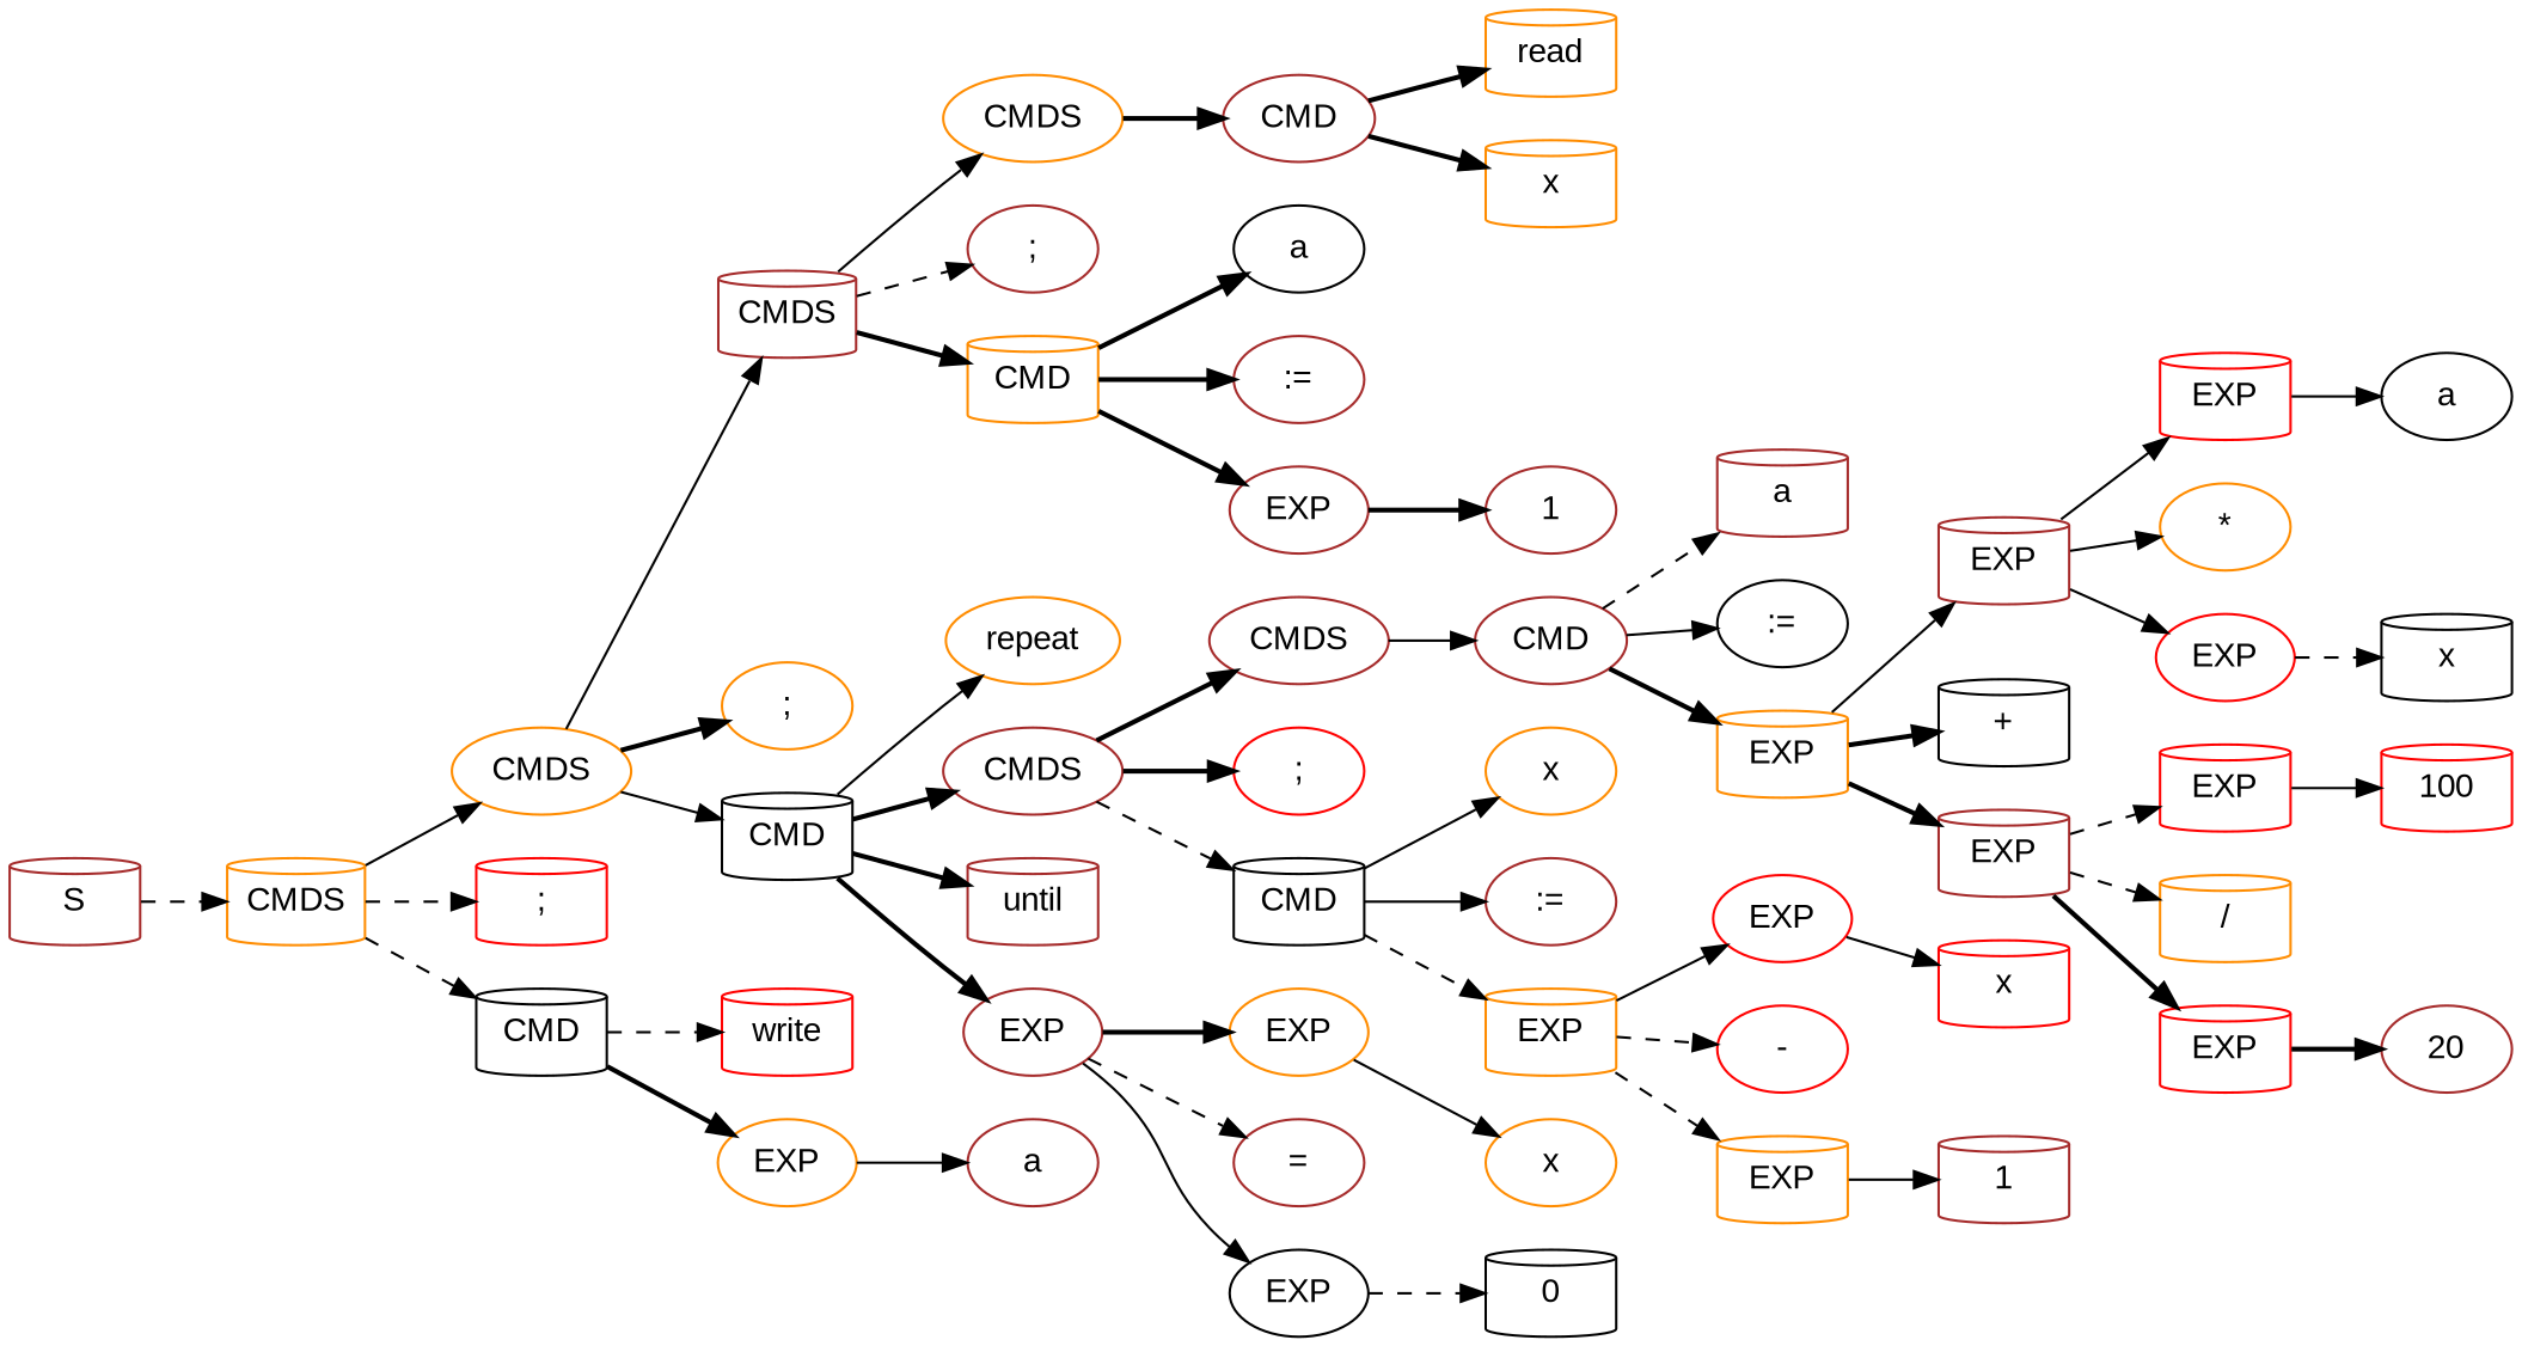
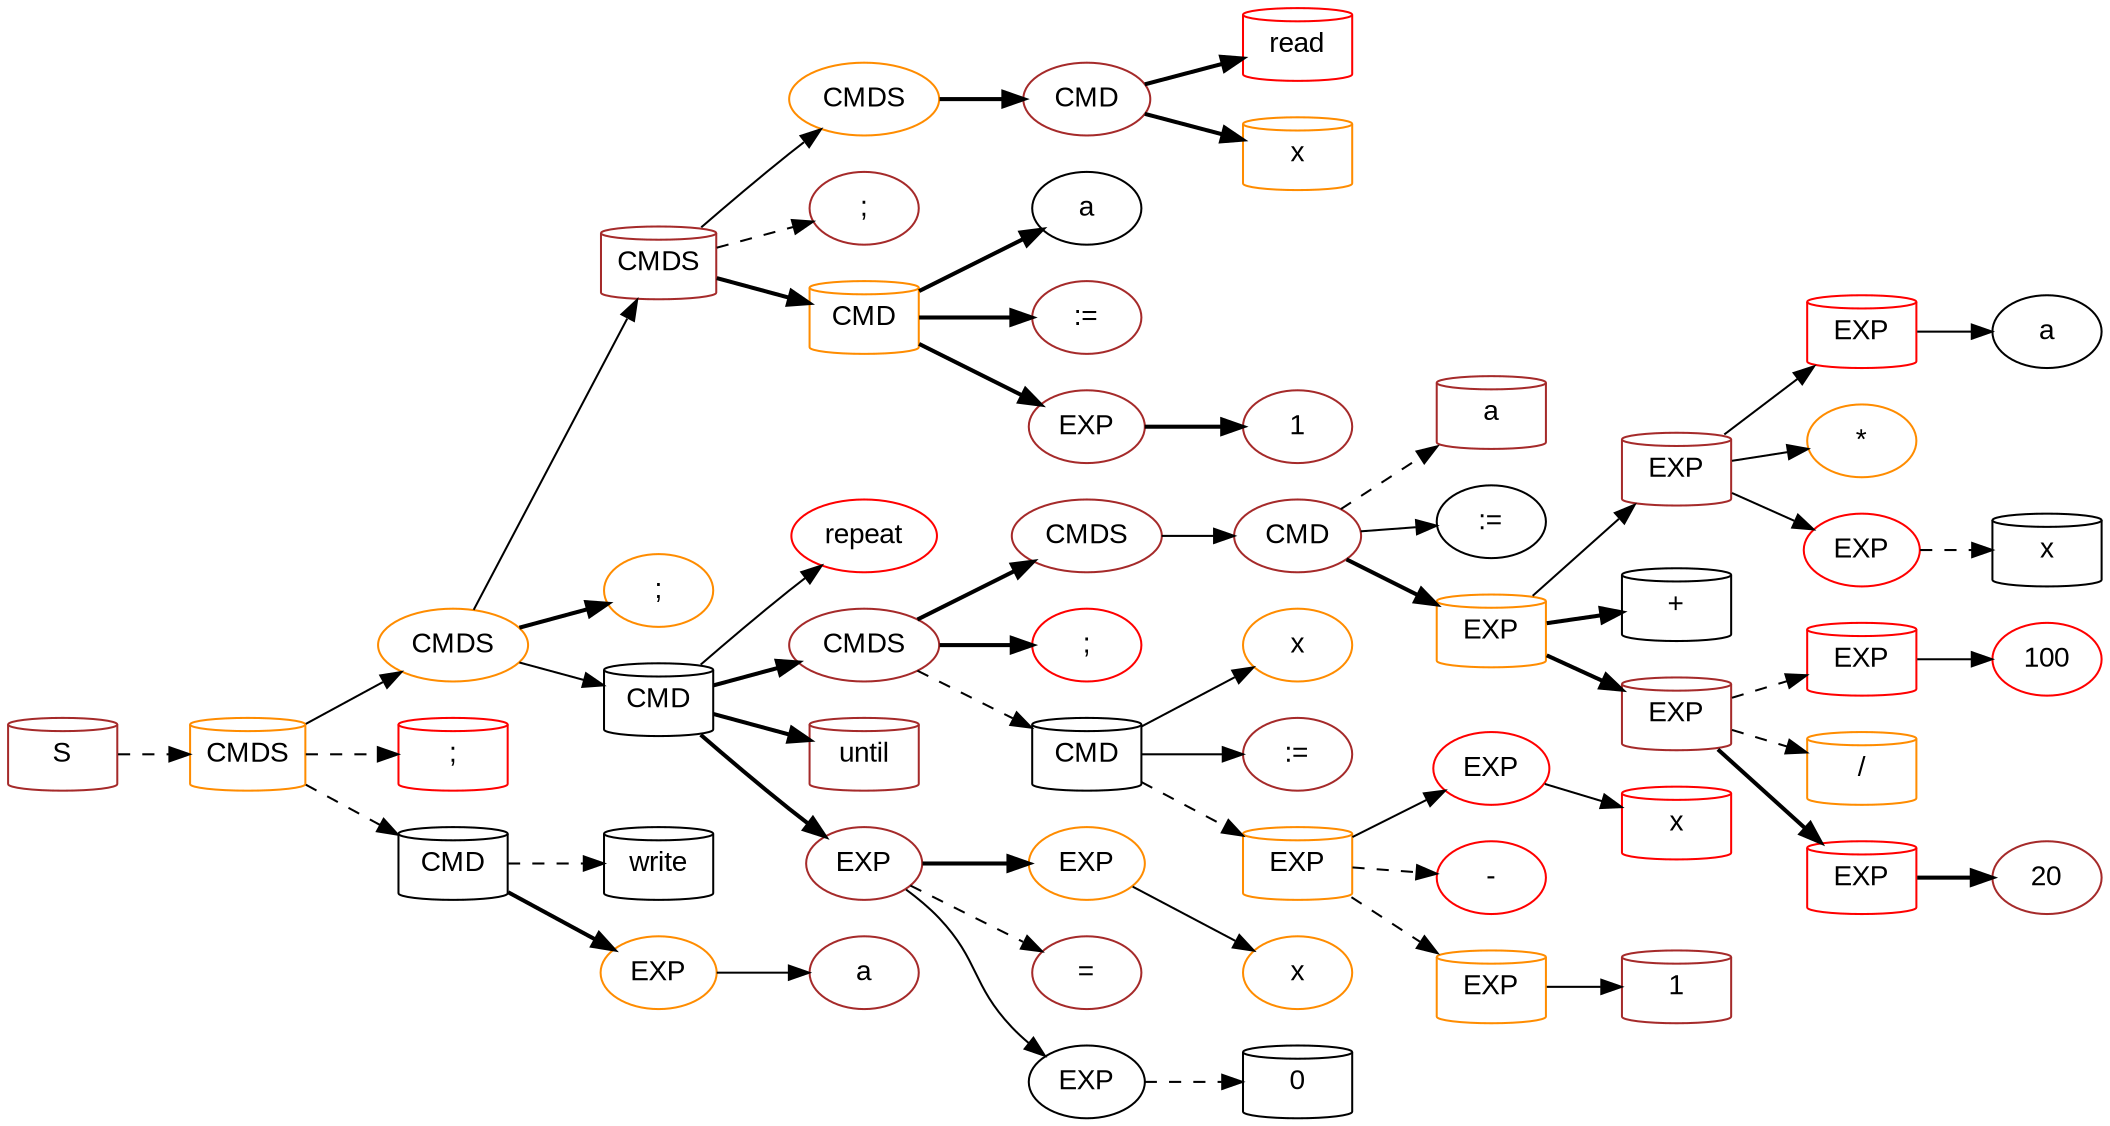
  digraph {
    fontname="Liberation Sans"
    rankdir=LR
    node [color=brown fontname="Liberation Sans" shape=ellipse]
    edge [fontname="Liberation Sans" style=solid]
    n1 [label=S shape=cylinder]
    n2 [color=darkorange label=CMDS shape=cylinder]
    n3 [color=darkorange label=CMDS]
    n4 [color=red label=";" shape=cylinder]
    n5 [color=black label=CMD shape=cylinder]
    n6 [label=CMDS shape=cylinder]
    n7 [color=darkorange label=";"]
    n8 [color=black label=CMD shape=cylinder]
-   n9 [color=red label=write shape=cylinder]
+   n9 [color=black label=write shape=cylinder]
    n10 [color=darkorange label=EXP]
    n11 [color=darkorange label=CMDS]
    n12 [label=";"]
    n13 [color=darkorange label=CMD shape=cylinder]
-   n14 [color=darkorange label=repeat]
+   n14 [color=red label=repeat]
    n15 [label=CMDS]
    n16 [label=until shape=cylinder]
    n17 [label=EXP]
    n18 [label=CMD]
    n19 [color=black label=a]
    n20 [label=":="]
    n21 [label=EXP]
-   n22 [color=darkorange label=read shape=cylinder]
+   n22 [color=red label=read shape=cylinder]
    n23 [color=darkorange label=x shape=cylinder]
    n24 [label=1]
    n25 [label=CMDS]
    n26 [color=red label=";"]
    n27 [color=black label=CMD shape=cylinder]
    n28 [color=darkorange label=EXP]
    n29 [label="="]
    n30 [color=black label=EXP]
    n31 [label=CMD]
    n32 [color=darkorange label=x]
    n33 [label=":="]
    n34 [color=darkorange label=EXP shape=cylinder]
    n35 [label=a shape=cylinder]
    n36 [color=black label=":="]
    n37 [color=darkorange label=EXP shape=cylinder]
    n38 [label=EXP shape=cylinder]
    n39 [color=black label="+" shape=cylinder]
    n40 [label=EXP shape=cylinder]
    n41 [color=red label=EXP shape=cylinder]
    n42 [color=darkorange label="*"]
    n43 [color=red label=EXP]
    n44 [color=red label=EXP shape=cylinder]
    n45 [color=darkorange label="/" shape=cylinder]
    n46 [color=red label=EXP shape=cylinder]
    n47 [color=black label=a]
    n48 [color=black label=x shape=cylinder]
-   n49 [color=red label=100 shape=cylinder]
+   n49 [color=red label=100]
    n50 [label=20]
    n51 [color=red label=EXP]
    n52 [color=red label="-"]
    n53 [color=darkorange label=EXP shape=cylinder]
    n54 [color=red label=x shape=cylinder]
    n55 [label=1 shape=cylinder]
    n56 [color=darkorange label=x]
    n57 [color=black label=0 shape=cylinder]
    n58 [label=a]
    n1 -> n2 [style=dashed]
    n2 -> n3
    n2 -> n4 [style=dashed]
    n2 -> n5 [style=dashed]
    n3 -> n6
    n3 -> n7 [style=bold]
    n3 -> n8
    n5 -> n9 [style=dashed]
    n5 -> n10 [style=bold]
    n6 -> n11
    n6 -> n12 [style=dashed]
    n6 -> n13 [style=bold]
    n8 -> n14
    n8 -> n15 [style=bold]
    n8 -> n16 [style=bold]
    n8 -> n17 [style=bold]
    n10 -> n58
    n11 -> n18 [style=bold]
    n13 -> n19 [style=bold]
    n13 -> n20 [style=bold]
    n13 -> n21 [style=bold]
    n15 -> n25 [style=bold]
    n15 -> n26 [style=bold]
    n15 -> n27 [style=dashed]
    n17 -> n28 [style=bold]
    n17 -> n29 [style=dashed]
    n17 -> n30
    n18 -> n22 [style=bold]
    n18 -> n23 [style=bold]
    n21 -> n24 [style=bold]
    n25 -> n31
    n27 -> n32
    n27 -> n33
    n27 -> n34 [style=dashed]
    n28 -> n56
    n30 -> n57 [style=dashed]
    n31 -> n35 [style=dashed]
    n31 -> n36
    n31 -> n37 [style=bold]
    n34 -> n51
    n34 -> n52 [style=dashed]
    n34 -> n53 [style=dashed]
    n37 -> n38
    n37 -> n39 [style=bold]
    n37 -> n40 [style=bold]
    n38 -> n41
    n38 -> n42
    n38 -> n43
    n40 -> n44 [style=dashed]
    n40 -> n45 [style=dashed]
    n40 -> n46 [style=bold]
    n41 -> n47
    n43 -> n48 [style=dashed]
    n44 -> n49
    n46 -> n50 [style=bold]
    n51 -> n54
    n53 -> n55
  }
